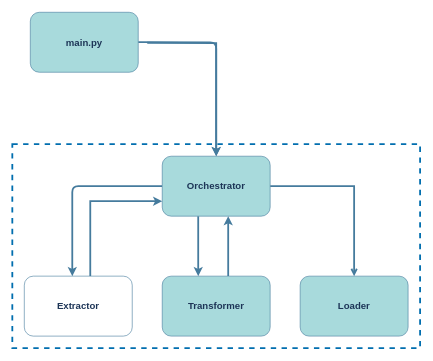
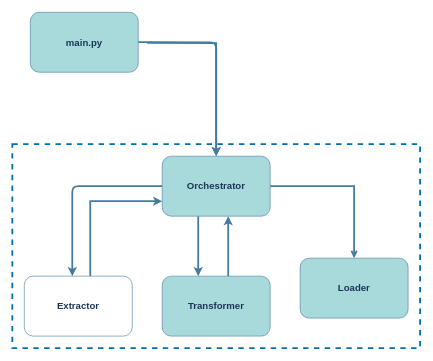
  <mxCell id="0" />
  <mxCell id="1" parent="0" />
  <mxCell id="2" value="" style="rounded=0;whiteSpace=wrap;html=1;sketch=0;strokeColor=#006EAF;strokeWidth=3;dashed=1;fontColor=#ffffff;fillColor=none;" parent="1" vertex="1"><mxGeometry x="20" y="240" width="680" height="340" as="geometry" /></mxCell>
  <mxCell id="3" style="edgeStyle=orthogonalEdgeStyle;rounded=0;orthogonalLoop=1;jettySize=auto;html=1;labelBackgroundColor=#F1FAEE;strokeColor=#457B9D;fontColor=#1D3557;strokeWidth=3;" parent="1" target="8" edge="1"><mxGeometry relative="1" as="geometry"><mxPoint x="245" y="70.8" as="sourcePoint" /></mxGeometry></mxCell>
  <mxCell id="4" value="" style="edgeStyle=orthogonalEdgeStyle;curved=0;rounded=1;sketch=0;orthogonalLoop=1;jettySize=auto;html=1;strokeColor=#457B9D;strokeWidth=3;fillColor=#A8DADC;fontColor=#1D3557;exitX=1;exitY=0.5;exitDx=0;exitDy=0;" parent="1" target="8" edge="1"><mxGeometry relative="1" as="geometry"><mxPoint x="230" y="69.67" as="sourcePoint" /></mxGeometry></mxCell>
  <mxCell id="5" value="" style="edgeStyle=orthogonalEdgeStyle;rounded=0;orthogonalLoop=1;jettySize=auto;html=1;labelBackgroundColor=#F1FAEE;strokeColor=#457B9D;fontColor=#1D3557;strokeWidth=3;" parent="1" source="8" target="12" edge="1"><mxGeometry relative="1" as="geometry"><Array as="points"><mxPoint x="330" y="410" /><mxPoint x="330" y="410" /></Array></mxGeometry></mxCell>
  <mxCell id="6" style="edgeStyle=orthogonalEdgeStyle;rounded=0;orthogonalLoop=1;jettySize=auto;html=1;entryX=0.5;entryY=0;entryDx=0;entryDy=0;labelBackgroundColor=#F1FAEE;strokeColor=#457B9D;fontColor=#1D3557;strokeWidth=3;endArrow=open;" parent="1" source="8" target="13" edge="1"><mxGeometry relative="1" as="geometry" /></mxCell>
  <mxCell id="7" style="edgeStyle=orthogonalEdgeStyle;curved=0;rounded=1;sketch=0;orthogonalLoop=1;jettySize=auto;html=1;strokeColor=#457B9D;strokeWidth=3;fillColor=#A8DADC;fontColor=#1D3557;" parent="1" source="8" target="10" edge="1"><mxGeometry relative="1" as="geometry"><Array as="points"><mxPoint x="120" y="310" /></Array></mxGeometry></mxCell>
  <mxCell id="8" value="&lt;span style=&quot;font-size: 16px&quot;&gt;&lt;b&gt;Orchestrator&lt;/b&gt;&lt;/span&gt;" style="rounded=1;whiteSpace=wrap;html=1;fillColor=#A8DADC;strokeColor=#457B9D;fontColor=#1D3557;" parent="1" vertex="1"><mxGeometry x="270" y="260" width="180" height="100" as="geometry" /></mxCell>
  <mxCell id="9" style="edgeStyle=orthogonalEdgeStyle;rounded=0;orthogonalLoop=1;jettySize=auto;html=1;entryX=0;entryY=0.75;entryDx=0;entryDy=0;labelBackgroundColor=#F1FAEE;strokeColor=#457B9D;fontColor=#1D3557;strokeWidth=3;" parent="1" source="10" target="8" edge="1"><mxGeometry relative="1" as="geometry"><Array as="points"><mxPoint x="150" y="335" /></Array></mxGeometry></mxCell>
  <mxCell id="10" value="&lt;span style=&quot;font-size: 16px&quot;&gt;&lt;b&gt;Extractor&lt;/b&gt;&lt;/span&gt;" style="rounded=1;whiteSpace=wrap;html=1;fillColor=#ffffff;strokeColor=#457B9D;fontColor=#1D3557;" parent="1" vertex="1"><mxGeometry x="40" y="460" width="180" height="100" as="geometry" /></mxCell>
  <mxCell id="11" value="" style="edgeStyle=orthogonalEdgeStyle;rounded=0;orthogonalLoop=1;jettySize=auto;html=1;labelBackgroundColor=#F1FAEE;strokeColor=#457B9D;fontColor=#1D3557;strokeWidth=3;" parent="1" source="12" target="8" edge="1"><mxGeometry relative="1" as="geometry"><Array as="points"><mxPoint x="380" y="410" /><mxPoint x="380" y="410" /></Array></mxGeometry></mxCell>
  <mxCell id="12" value="&lt;b&gt;&lt;span style=&quot;font-size: 16px&quot;&gt;Transformer&lt;/span&gt;&lt;br&gt;&lt;/b&gt;" style="rounded=1;whiteSpace=wrap;html=1;fillColor=#A8DADC;strokeColor=#457B9D;fontColor=#1D3557;" parent="1" vertex="1"><mxGeometry x="270" y="460" width="180" height="100" as="geometry" /></mxCell>
- <mxCell id="13" value="&lt;span style=&quot;font-size: 16px&quot;&gt;&lt;b&gt;Loader&lt;/b&gt;&lt;/span&gt;" style="rounded=1;whiteSpace=wrap;html=1;fillColor=#A8DADC;strokeColor=#457B9D;fontColor=#1D3557;" parent="1" vertex="1"><mxGeometry x="500" y="460" width="180" height="100" as="geometry" /></mxCell>
+ <mxCell id="13" value="&lt;span style=&quot;font-size: 16px&quot;&gt;&lt;b&gt;Loader&lt;/b&gt;&lt;/span&gt;" style="rounded=1;whiteSpace=wrap;html=1;fillColor=#A8DADC;strokeColor=#457B9D;fontColor=#1D3557;" parent="1" vertex="1"><mxGeometry x="500" y="430" width="180" height="100" as="geometry" /></mxCell>
  <mxCell id="14" value="&lt;span style=&quot;font-size: 16px&quot;&gt;&lt;b&gt;main.py&lt;/b&gt;&lt;/span&gt;" style="rounded=1;whiteSpace=wrap;html=1;fillColor=#A8DADC;strokeColor=#457B9D;fontColor=#1D3557;" vertex="1" parent="1"><mxGeometry x="50" y="20" width="180" height="100" as="geometry" /></mxCell>
